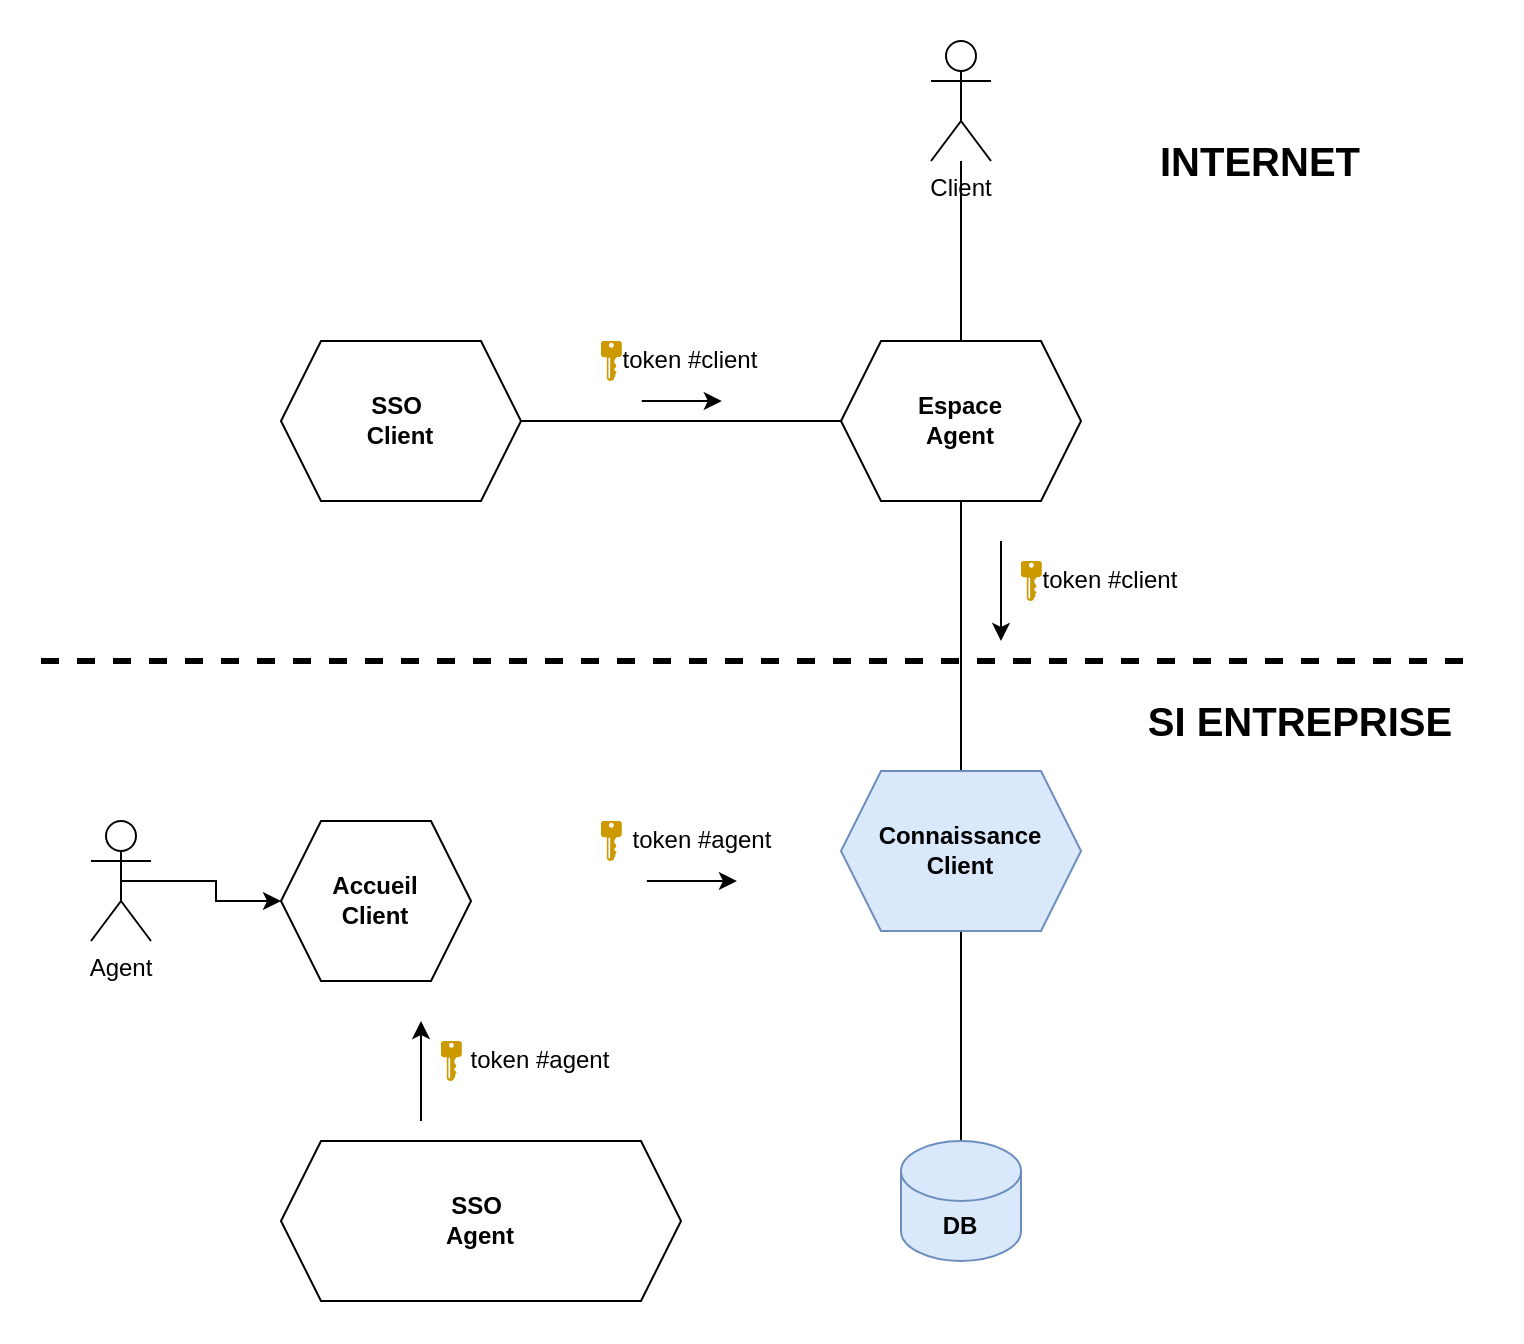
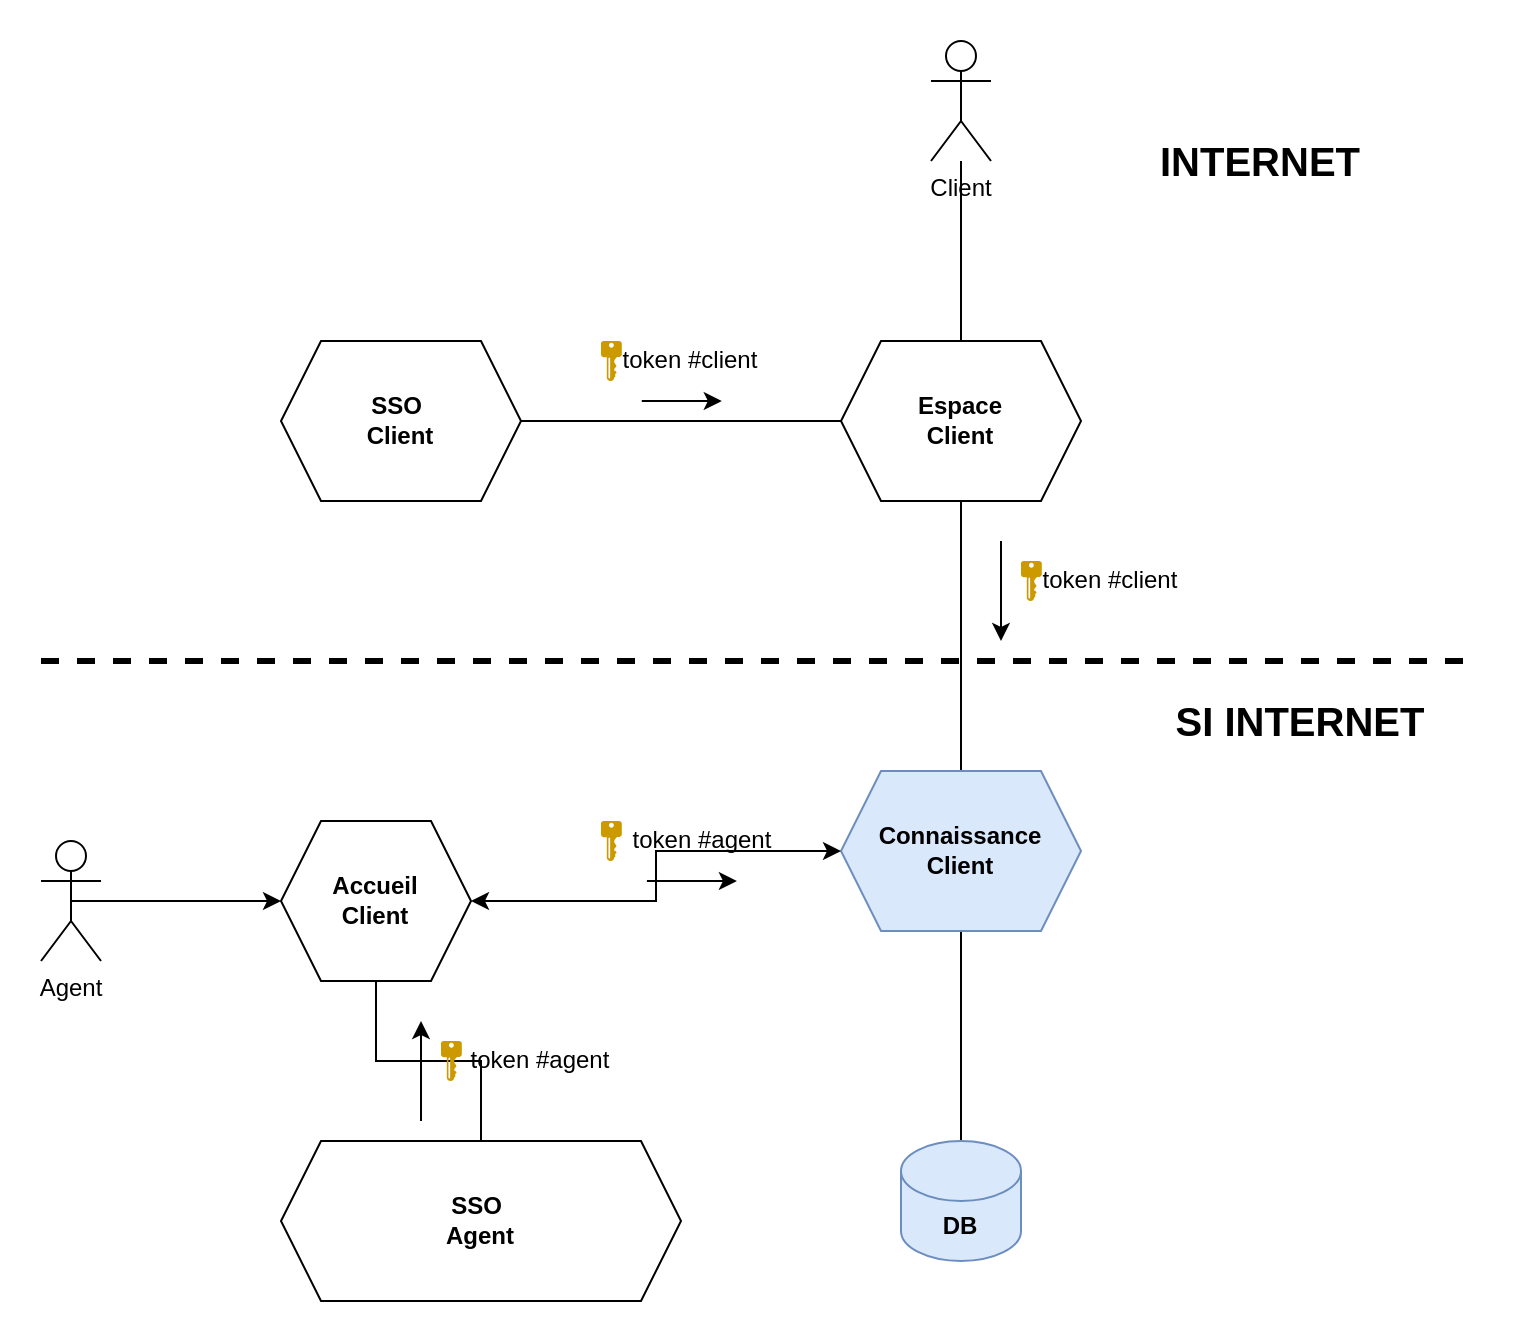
  <mxCell id="0" />
  <mxCell id="1" parent="0" />
  <mxCell id="2" value="" style="endArrow=none;dashed=1;html=1;strokeWidth=3;" parent="1" edge="1"><mxGeometry width="50" height="50" relative="1" as="geometry"><mxPoint x="20" y="330" as="sourcePoint" /><mxPoint x="740" y="330" as="targetPoint" /></mxGeometry></mxCell>
  <mxCell id="3" value="" style="edgeStyle=orthogonalEdgeStyle;rounded=0;orthogonalLoop=1;jettySize=auto;html=1;strokeWidth=1;endArrow=none;endFill=0;" parent="1" source="4" target="7" edge="1"><mxGeometry relative="1" as="geometry" /></mxCell>
  <mxCell id="4" value="Client" style="shape=umlActor;verticalLabelPosition=bottom;verticalAlign=top;html=1;outlineConnect=0;" parent="1" vertex="1"><mxGeometry x="465" y="20" width="30" height="60" as="geometry" /></mxCell>
  <mxCell id="5" style="edgeStyle=orthogonalEdgeStyle;rounded=0;orthogonalLoop=1;jettySize=auto;html=1;exitX=0;exitY=0.5;exitDx=0;exitDy=0;entryX=1;entryY=0.5;entryDx=0;entryDy=0;strokeWidth=1;startArrow=none;startFill=0;endArrow=none;endFill=0;" parent="1" source="7" target="8" edge="1"><mxGeometry relative="1" as="geometry" /></mxCell>
  <mxCell id="6" style="edgeStyle=orthogonalEdgeStyle;rounded=0;orthogonalLoop=1;jettySize=auto;html=1;exitX=0.5;exitY=1;exitDx=0;exitDy=0;startArrow=none;startFill=0;endArrow=none;endFill=0;strokeWidth=1;" parent="1" source="7" target="14" edge="1"><mxGeometry relative="1" as="geometry" /></mxCell>
- <mxCell id="7" value="&lt;b&gt;Espace &lt;br&gt;Agent&lt;/b&gt;" style="shape=hexagon;perimeter=hexagonPerimeter2;whiteSpace=wrap;html=1;fixedSize=1;" parent="1" vertex="1"><mxGeometry x="420" y="170" width="120" height="80" as="geometry" /></mxCell>
+ <mxCell id="7" value="&lt;b&gt;Espace &lt;br&gt;Client&lt;/b&gt;" style="shape=hexagon;perimeter=hexagonPerimeter2;whiteSpace=wrap;html=1;fixedSize=1;" parent="1" vertex="1"><mxGeometry x="420" y="170" width="120" height="80" as="geometry" /></mxCell>
  <mxCell id="8" value="&lt;b&gt;SSO&amp;nbsp;&lt;br&gt;Client&lt;/b&gt;" style="shape=hexagon;perimeter=hexagonPerimeter2;whiteSpace=wrap;html=1;fixedSize=1;" parent="1" vertex="1"><mxGeometry x="140" y="170" width="120" height="80" as="geometry" /></mxCell>
  <mxCell id="9" value="" style="group" parent="1" vertex="1" connectable="0"><mxGeometry x="300" y="170" width="80" height="20" as="geometry" /></mxCell>
  <mxCell id="10" value="" style="aspect=fixed;pointerEvents=1;shadow=0;dashed=0;html=1;strokeColor=none;labelPosition=center;verticalLabelPosition=bottom;verticalAlign=top;align=center;shape=mxgraph.mscae.enterprise.key_permissions;fillColor=#CC9900;" parent="9" vertex="1"><mxGeometry width="10.4" height="20" as="geometry" /></mxCell>
  <mxCell id="11" value="token #client" style="text;html=1;strokeColor=none;fillColor=none;align=center;verticalAlign=middle;whiteSpace=wrap;rounded=0;" parent="9" vertex="1"><mxGeometry x="10.4" width="69.6" height="20" as="geometry" /></mxCell>
  <mxCell id="12" value="" style="endArrow=none;html=1;strokeWidth=1;startArrow=classic;startFill=1;endFill=0;" parent="9" edge="1"><mxGeometry width="50" height="50" relative="1" as="geometry"><mxPoint x="60.4" y="30" as="sourcePoint" /><mxPoint x="20.4" y="30" as="targetPoint" /></mxGeometry></mxCell>
  <mxCell id="13" style="edgeStyle=orthogonalEdgeStyle;rounded=0;orthogonalLoop=1;jettySize=auto;html=1;exitX=0.5;exitY=1;exitDx=0;exitDy=0;startArrow=none;startFill=0;endArrow=none;endFill=0;strokeWidth=1;" parent="1" source="14" target="33" edge="1"><mxGeometry relative="1" as="geometry" /></mxCell>
  <mxCell id="14" value="&lt;b&gt;Connaissance&lt;br&gt;Client&lt;/b&gt;" style="shape=hexagon;perimeter=hexagonPerimeter2;whiteSpace=wrap;html=1;fixedSize=1;fillColor=#dae8fc;strokeColor=#6c8ebf;" parent="1" vertex="1"><mxGeometry x="420" y="385" width="120" height="80" as="geometry" /></mxCell>
  <mxCell id="15" value="&lt;b&gt;SSO&amp;nbsp;&lt;br&gt;Agent&lt;/b&gt;" style="shape=hexagon;perimeter=hexagonPerimeter2;whiteSpace=wrap;html=1;fixedSize=1;" parent="1" vertex="1"><mxGeometry x="140" y="570" width="200" height="80" as="geometry" /></mxCell>
+ <mxCell id="16" style="edgeStyle=orthogonalEdgeStyle;rounded=0;orthogonalLoop=1;jettySize=auto;html=1;exitX=1;exitY=0.5;exitDx=0;exitDy=0;entryX=0;entryY=0.5;entryDx=0;entryDy=0;startArrow=classic;startFill=1;endArrow=classic;endFill=1;strokeWidth=1;" parent="1" source="18" target="14" edge="1"><mxGeometry relative="1" as="geometry" /></mxCell>
+ <mxCell id="17" style="edgeStyle=orthogonalEdgeStyle;rounded=0;orthogonalLoop=1;jettySize=auto;html=1;exitX=0.5;exitY=1;exitDx=0;exitDy=0;entryX=0.5;entryY=0;entryDx=0;entryDy=0;startArrow=none;startFill=0;endArrow=none;endFill=0;strokeWidth=1;" parent="1" source="18" target="15" edge="1"><mxGeometry relative="1" as="geometry" /></mxCell>
  <mxCell id="18" value="&lt;b&gt;Accueil &lt;br&gt;Client&lt;/b&gt;" style="shape=hexagon;perimeter=hexagonPerimeter2;whiteSpace=wrap;html=1;fixedSize=1;" parent="1" vertex="1"><mxGeometry x="140" y="410" width="95" height="80" as="geometry" /></mxCell>
  <mxCell id="19" style="edgeStyle=orthogonalEdgeStyle;rounded=0;orthogonalLoop=1;jettySize=auto;html=1;exitX=0.5;exitY=0.5;exitDx=0;exitDy=0;exitPerimeter=0;entryX=0;entryY=0.5;entryDx=0;entryDy=0;startArrow=none;startFill=0;endArrow=classic;endFill=1;strokeWidth=1;" parent="1" source="20" target="18" edge="1"><mxGeometry relative="1" as="geometry" /></mxCell>
- <mxCell id="20" value="Agent" style="shape=umlActor;verticalLabelPosition=bottom;verticalAlign=top;html=1;outlineConnect=0;fillColor=#FFFFFF;" parent="1" vertex="1"><mxGeometry x="45" y="410" width="30" height="60" as="geometry" /></mxCell>
+ <mxCell id="20" value="Agent" style="shape=umlActor;verticalLabelPosition=bottom;verticalAlign=top;html=1;outlineConnect=0;fillColor=#FFFFFF;" parent="1" vertex="1"><mxGeometry x="20" y="420" width="30" height="60" as="geometry" /></mxCell>
  <mxCell id="21" value="" style="group" parent="1" vertex="1" connectable="0"><mxGeometry x="300" y="410" width="90" height="20" as="geometry" /></mxCell>
  <mxCell id="22" value="" style="aspect=fixed;pointerEvents=1;shadow=0;dashed=0;html=1;strokeColor=none;labelPosition=center;verticalLabelPosition=bottom;verticalAlign=top;align=center;shape=mxgraph.mscae.enterprise.key_permissions;fillColor=#CC9900;" parent="21" vertex="1"><mxGeometry width="10.4" height="20" as="geometry" /></mxCell>
  <mxCell id="23" value="token #agent" style="text;html=1;strokeColor=none;fillColor=none;align=center;verticalAlign=middle;whiteSpace=wrap;rounded=0;" parent="21" vertex="1"><mxGeometry x="11.7" width="78.3" height="20" as="geometry" /></mxCell>
  <mxCell id="24" value="" style="endArrow=none;html=1;strokeWidth=1;startArrow=classic;startFill=1;endFill=0;" parent="21" edge="1"><mxGeometry width="50" height="50" relative="1" as="geometry"><mxPoint x="67.95" y="30" as="sourcePoint" /><mxPoint x="22.95" y="30" as="targetPoint" /></mxGeometry></mxCell>
  <mxCell id="25" value="" style="group" parent="1" vertex="1" connectable="0"><mxGeometry x="510" y="280" width="80" height="20" as="geometry" /></mxCell>
  <mxCell id="26" value="" style="aspect=fixed;pointerEvents=1;shadow=0;dashed=0;html=1;strokeColor=none;labelPosition=center;verticalLabelPosition=bottom;verticalAlign=top;align=center;shape=mxgraph.mscae.enterprise.key_permissions;fillColor=#CC9900;" parent="25" vertex="1"><mxGeometry width="10.4" height="20" as="geometry" /></mxCell>
  <mxCell id="27" value="token #client" style="text;html=1;strokeColor=none;fillColor=none;align=center;verticalAlign=middle;whiteSpace=wrap;rounded=0;" parent="25" vertex="1"><mxGeometry x="10.4" width="69.6" height="20" as="geometry" /></mxCell>
  <mxCell id="28" value="" style="endArrow=none;html=1;strokeWidth=1;startArrow=classic;startFill=1;endFill=0;" parent="25" edge="1"><mxGeometry width="50" height="50" relative="1" as="geometry"><mxPoint x="-10" y="40" as="sourcePoint" /><mxPoint x="-10" y="-10" as="targetPoint" /></mxGeometry></mxCell>
  <mxCell id="29" value="" style="group" parent="1" vertex="1" connectable="0"><mxGeometry x="220" y="520" width="90" height="20" as="geometry" /></mxCell>
  <mxCell id="30" value="" style="aspect=fixed;pointerEvents=1;shadow=0;dashed=0;html=1;strokeColor=none;labelPosition=center;verticalLabelPosition=bottom;verticalAlign=top;align=center;shape=mxgraph.mscae.enterprise.key_permissions;fillColor=#CC9900;" parent="29" vertex="1"><mxGeometry width="10.4" height="20" as="geometry" /></mxCell>
  <mxCell id="31" value="token #agent" style="text;html=1;strokeColor=none;fillColor=none;align=center;verticalAlign=middle;whiteSpace=wrap;rounded=0;" parent="29" vertex="1"><mxGeometry x="10.4" width="79.6" height="20" as="geometry" /></mxCell>
  <mxCell id="32" value="" style="endArrow=classic;html=1;strokeWidth=1;startArrow=none;startFill=0;endFill=1;" parent="29" edge="1"><mxGeometry width="50" height="50" relative="1" as="geometry"><mxPoint x="-10" y="40" as="sourcePoint" /><mxPoint x="-10" y="-10" as="targetPoint" /></mxGeometry></mxCell>
  <mxCell id="33" value="&lt;b&gt;DB&lt;/b&gt;" style="shape=cylinder3;whiteSpace=wrap;html=1;boundedLbl=1;backgroundOutline=1;size=15;fillColor=#dae8fc;strokeColor=#6c8ebf;" parent="1" vertex="1"><mxGeometry x="450" y="570" width="60" height="60" as="geometry" /></mxCell>
  <mxCell id="34" value="&lt;font style=&quot;font-size: 20px&quot;&gt;&lt;b&gt;INTERNET&lt;/b&gt;&lt;/font&gt;" style="text;html=1;strokeColor=none;fillColor=none;align=center;verticalAlign=middle;whiteSpace=wrap;rounded=0;" parent="1" vertex="1"><mxGeometry x="560" y="70" width="140" height="20" as="geometry" /></mxCell>
- <mxCell id="35" value="&lt;font style=&quot;font-size: 20px&quot;&gt;&lt;b&gt;SI ENTREPRISE&lt;/b&gt;&lt;/font&gt;" style="text;html=1;strokeColor=none;fillColor=none;align=center;verticalAlign=middle;whiteSpace=wrap;rounded=0;" parent="1" vertex="1"><mxGeometry x="560" y="350" width="180" height="20" as="geometry" /></mxCell>
+ <mxCell id="35" value="&lt;font style=&quot;font-size: 20px&quot;&gt;&lt;b&gt;SI INTERNET&lt;/b&gt;&lt;/font&gt;" style="text;html=1;strokeColor=none;fillColor=none;align=center;verticalAlign=middle;whiteSpace=wrap;rounded=0;" parent="1" vertex="1"><mxGeometry x="560" y="350" width="180" height="20" as="geometry" /></mxCell>
